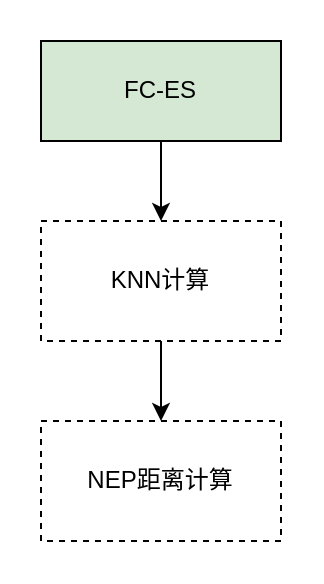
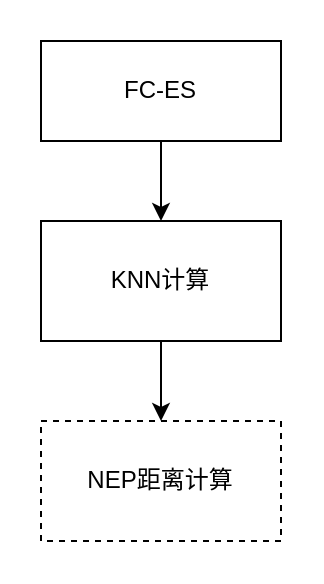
  <mxCell id="0" />
  <mxCell id="1" parent="0" />
  <mxCell id="2" style="edgeStyle=orthogonalEdgeStyle;rounded=0;orthogonalLoop=1;jettySize=auto;html=1;exitX=0.5;exitY=1;exitDx=0;exitDy=0;entryX=0.5;entryY=0;entryDx=0;entryDy=0;" edge="1" parent="1" source="3" target="5"><mxGeometry relative="1" as="geometry" /></mxCell>
- <mxCell id="3" value="FC-ES" style="rounded=0;whiteSpace=wrap;html=1;fillColor=#d5e8d4;" vertex="1" parent="1"><mxGeometry x="20" y="20" width="120" height="50" as="geometry" /></mxCell>
+ <mxCell id="3" value="FC-ES" style="rounded=0;whiteSpace=wrap;html=1;" vertex="1" parent="1"><mxGeometry x="20" y="20" width="120" height="50" as="geometry" /></mxCell>
  <mxCell id="4" style="edgeStyle=orthogonalEdgeStyle;rounded=0;orthogonalLoop=1;jettySize=auto;html=1;exitX=0.5;exitY=1;exitDx=0;exitDy=0;entryX=0.5;entryY=0;entryDx=0;entryDy=0;" edge="1" parent="1" source="5" target="6"><mxGeometry relative="1" as="geometry" /></mxCell>
- <mxCell id="5" value="KNN计算" style="rounded=0;whiteSpace=wrap;html=1;dashed=1;" vertex="1" parent="1"><mxGeometry x="20" y="110" width="120" height="60" as="geometry" /></mxCell>
+ <mxCell id="5" value="KNN计算" style="rounded=0;whiteSpace=wrap;html=1;" vertex="1" parent="1"><mxGeometry x="20" y="110" width="120" height="60" as="geometry" /></mxCell>
  <mxCell id="6" value="NEP距离计算" style="rounded=0;whiteSpace=wrap;html=1;dashed=1;" vertex="1" parent="1"><mxGeometry x="20" y="210" width="120" height="60" as="geometry" /></mxCell>
